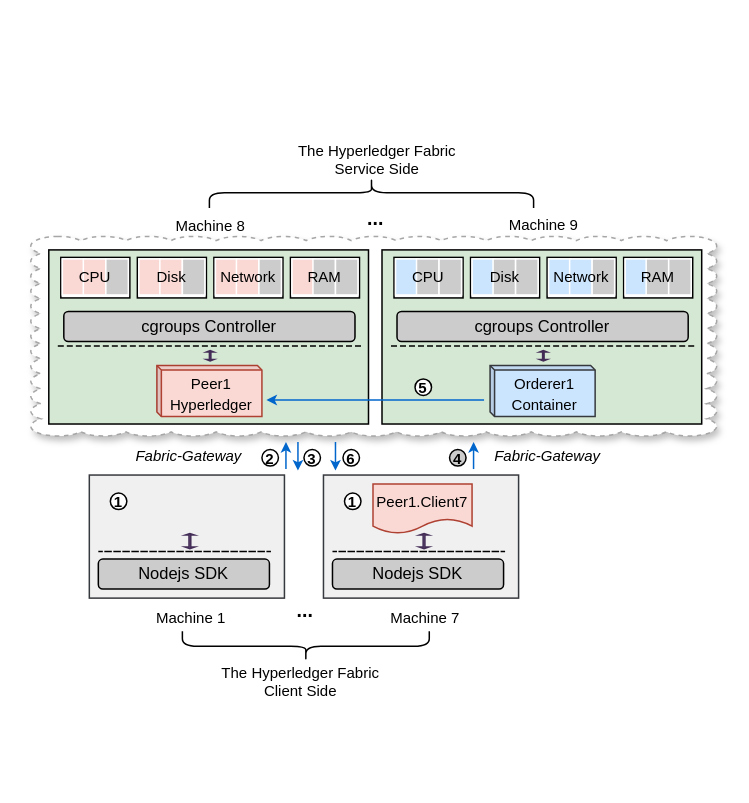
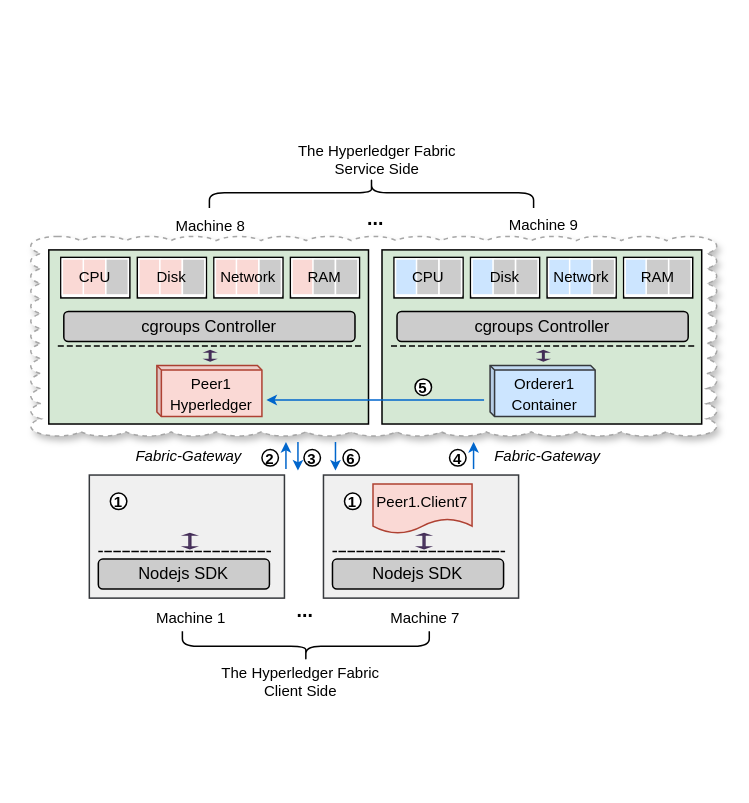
  <mxCell id="0" />
  <mxCell id="1" parent="0" />
  <mxCell id="2" value="" style="whiteSpace=wrap;html=1;shape=mxgraph.basic.cloud_rect;gradientColor=none;strokeColor=#A6A6A6;shadow=1;strokeWidth=1;perimeterSpacing=0;sketch=0;dashed=1;" parent="1" vertex="1"><mxGeometry x="20" y="157" width="457" height="133" as="geometry" /></mxCell>
  <mxCell id="3" value="&lt;font style=&quot;font-size: 10px;&quot;&gt;Machine 9&lt;/font&gt;" style="text;html=1;strokeColor=none;fillColor=none;align=center;verticalAlign=middle;whiteSpace=wrap;rounded=0;fontSize=10;" parent="1" vertex="1"><mxGeometry x="332" y="134" width="60" height="30" as="geometry" /></mxCell>
  <mxCell id="4" value="" style="rounded=0;whiteSpace=wrap;html=1;fillColor=#D5E8D4;" parent="1" vertex="1"><mxGeometry x="32" y="166" width="213" height="116" as="geometry" /></mxCell>
  <mxCell id="5" value="cgroups Controller" style="rounded=1;whiteSpace=wrap;html=1;fillColor=#CCCCCC;strokeColor=#000000;fontSize=11;" parent="1" vertex="1"><mxGeometry x="42" y="207" width="194" height="20" as="geometry" /></mxCell>
  <mxCell id="6" value="" style="endArrow=none;dashed=1;html=1;rounded=0;fontColor=#000000;shape=link;sketch=0;width=0;endSize=29;" parent="1" edge="1"><mxGeometry width="50" height="50" relative="1" as="geometry"><mxPoint x="240" y="230" as="sourcePoint" /><mxPoint x="38" y="230" as="targetPoint" /></mxGeometry></mxCell>
  <mxCell id="7" value="" style="html=1;shadow=0;dashed=0;align=center;verticalAlign=middle;shape=mxgraph.arrows2.twoWayArrow;dy=0.8;dx=1.0;fontColor=#ffffff;strokeColor=#432D57;fillColor=#76608a;direction=south;" parent="1" vertex="1"><mxGeometry x="137" y="233" width="5" height="7" as="geometry" /></mxCell>
  <mxCell id="8" value="" style="rounded=0;whiteSpace=wrap;html=1;shadow=0;labelBackgroundColor=none;fontSize=10;fontColor=#000000;strokeColor=#000000;fillColor=#FFFFFF;" parent="1" vertex="1"><mxGeometry x="40" y="171" width="46" height="27" as="geometry" /></mxCell>
  <mxCell id="9" value="" style="rounded=0;whiteSpace=wrap;html=1;shadow=0;fontSize=10;strokeColor=#FFFFFF;fillColor=#fad9d5;imageWidth=21;imageHeight=21;absoluteArcSize=1;" parent="1" vertex="1"><mxGeometry x="41" y="172" width="15" height="24" as="geometry" /></mxCell>
  <mxCell id="10" value="" style="rounded=0;whiteSpace=wrap;html=1;shadow=0;fontSize=10;strokeColor=#FFFFFF;fillColor=#fad9d5;imageWidth=21;imageHeight=21;absoluteArcSize=1;" parent="1" vertex="1"><mxGeometry x="55" y="172" width="15" height="24" as="geometry" /></mxCell>
  <mxCell id="11" value="" style="rounded=0;whiteSpace=wrap;html=1;shadow=0;fontSize=10;fontColor=#000000;strokeColor=#FFFFFF;fillColor=#CCCCCC;imageWidth=21;imageHeight=21;absoluteArcSize=1;" parent="1" vertex="1"><mxGeometry x="70" y="172" width="15" height="24" as="geometry" /></mxCell>
  <mxCell id="12" value="CPU" style="text;html=1;strokeColor=none;fillColor=none;align=center;verticalAlign=middle;whiteSpace=wrap;rounded=0;fontSize=10;" parent="1" vertex="1"><mxGeometry x="36" y="172" width="54" height="24" as="geometry" /></mxCell>
  <mxCell id="13" value="" style="rounded=0;whiteSpace=wrap;html=1;shadow=0;labelBackgroundColor=none;fontSize=10;fontColor=#000000;strokeColor=#000000;fillColor=#FFFFFF;" parent="1" vertex="1"><mxGeometry x="91" y="171" width="46" height="27" as="geometry" /></mxCell>
  <mxCell id="14" value="" style="rounded=0;whiteSpace=wrap;html=1;shadow=0;fontSize=10;strokeColor=#FFFFFF;fillColor=#fad9d5;imageWidth=21;imageHeight=21;absoluteArcSize=1;" parent="1" vertex="1"><mxGeometry x="92" y="172" width="15" height="24" as="geometry" /></mxCell>
  <mxCell id="15" value="" style="rounded=0;whiteSpace=wrap;html=1;shadow=0;fontSize=10;strokeColor=#FFFFFF;fillColor=#fad9d5;imageWidth=21;imageHeight=21;absoluteArcSize=1;" parent="1" vertex="1"><mxGeometry x="106" y="172" width="15" height="24" as="geometry" /></mxCell>
  <mxCell id="16" value="" style="rounded=0;whiteSpace=wrap;html=1;shadow=0;fontSize=10;fontColor=#000000;strokeColor=#FFFFFF;fillColor=#CCCCCC;imageWidth=21;imageHeight=21;absoluteArcSize=1;" parent="1" vertex="1"><mxGeometry x="121" y="172" width="15" height="24" as="geometry" /></mxCell>
  <mxCell id="17" value="Disk" style="text;html=1;strokeColor=none;fillColor=none;align=center;verticalAlign=middle;whiteSpace=wrap;rounded=0;fontSize=10;" parent="1" vertex="1"><mxGeometry x="87" y="172" width="54" height="24" as="geometry" /></mxCell>
  <mxCell id="18" value="" style="rounded=0;whiteSpace=wrap;html=1;shadow=0;labelBackgroundColor=none;fontSize=10;fontColor=#000000;strokeColor=#000000;fillColor=#FFFFFF;" parent="1" vertex="1"><mxGeometry x="142" y="171" width="46" height="27" as="geometry" /></mxCell>
  <mxCell id="19" value="" style="rounded=0;whiteSpace=wrap;html=1;shadow=0;fontSize=10;strokeColor=#FFFFFF;fillColor=#fad9d5;imageWidth=21;imageHeight=21;absoluteArcSize=1;" parent="1" vertex="1"><mxGeometry x="143" y="172" width="15" height="24" as="geometry" /></mxCell>
  <mxCell id="20" value="" style="rounded=0;whiteSpace=wrap;html=1;shadow=0;fontSize=10;strokeColor=#FFFFFF;fillColor=#fad9d5;imageWidth=21;imageHeight=21;absoluteArcSize=1;" parent="1" vertex="1"><mxGeometry x="157" y="172" width="15" height="24" as="geometry" /></mxCell>
  <mxCell id="21" value="" style="rounded=0;whiteSpace=wrap;html=1;shadow=0;fontSize=10;fontColor=#000000;strokeColor=#FFFFFF;fillColor=#CCCCCC;imageWidth=21;imageHeight=21;absoluteArcSize=1;" parent="1" vertex="1"><mxGeometry x="172" y="172" width="15" height="24" as="geometry" /></mxCell>
  <mxCell id="22" value="Network" style="text;html=1;strokeColor=none;fillColor=none;align=center;verticalAlign=middle;whiteSpace=wrap;rounded=0;fontSize=10;" parent="1" vertex="1"><mxGeometry x="138" y="172" width="54" height="24" as="geometry" /></mxCell>
  <mxCell id="23" value="&lt;font style=&quot;font-size: 10px;&quot;&gt;Peer1&lt;br style=&quot;&quot;&gt;Hyperledger&lt;/font&gt;" style="shape=cube;whiteSpace=wrap;html=1;boundedLbl=1;backgroundOutline=1;darkOpacity=0.05;darkOpacity2=0.1;shadow=0;size=3;fontSize=11;fillColor=#fad9d5;strokeColor=#ae4132;" parent="1" vertex="1"><mxGeometry x="104" y="243" width="70" height="34" as="geometry" /></mxCell>
  <mxCell id="24" value="&lt;font style=&quot;font-size: 10px;&quot;&gt;Machine 8&lt;/font&gt;" style="text;html=1;strokeColor=none;fillColor=none;align=center;verticalAlign=middle;whiteSpace=wrap;rounded=0;fontSize=10;" parent="1" vertex="1"><mxGeometry x="110" y="135" width="60" height="30" as="geometry" /></mxCell>
  <mxCell id="25" value="&lt;font style=&quot;font-size: 10px;&quot;&gt;The Hyperledger&amp;nbsp;Fabric &lt;br&gt;Service Side&lt;br&gt;&lt;/font&gt;" style="text;html=1;strokeColor=none;fillColor=none;align=center;verticalAlign=middle;whiteSpace=wrap;rounded=0;fontSize=8;" parent="1" vertex="1"><mxGeometry x="121" y="91" width="260" height="30" as="geometry" /></mxCell>
  <mxCell id="26" value="" style="rounded=0;whiteSpace=wrap;html=1;fillColor=#F0F0F0;strokeColor=#36393d;" parent="1" vertex="1"><mxGeometry x="215" y="316" width="130" height="82" as="geometry" /></mxCell>
  <mxCell id="27" value="Nodejs SDK" style="rounded=1;whiteSpace=wrap;html=1;fontSize=11;fillColor=#CCCCCC;strokeColor=#000000;" parent="1" vertex="1"><mxGeometry x="221" y="372" width="114" height="20" as="geometry" /></mxCell>
  <mxCell id="28" value="" style="endArrow=none;dashed=1;html=1;rounded=0;fontColor=#000000;shape=link;sketch=0;width=0;" parent="1" edge="1"><mxGeometry width="50" height="50" relative="1" as="geometry"><mxPoint x="336" y="367" as="sourcePoint" /><mxPoint x="221" y="367" as="targetPoint" /></mxGeometry></mxCell>
  <mxCell id="29" value="" style="html=1;shadow=0;dashed=0;align=center;verticalAlign=middle;shape=mxgraph.arrows2.twoWayArrow;dy=0.8;dx=1.0;fontColor=#ffffff;strokeColor=#432D57;fillColor=#76608a;direction=south;" parent="1" vertex="1"><mxGeometry x="279" y="355" width="6" height="10" as="geometry" /></mxCell>
  <mxCell id="30" value="&lt;font style=&quot;font-size: 10px;&quot;&gt;Peer1.Client7&lt;/font&gt;" style="shape=document;whiteSpace=wrap;html=1;boundedLbl=1;fillColor=#fad9d5;strokeColor=#ae4132;" parent="1" vertex="1"><mxGeometry x="248" y="322" width="66" height="33" as="geometry" /></mxCell>
  <mxCell id="31" value="&lt;font style=&quot;font-size: 10px;&quot;&gt;Machine 7&lt;/font&gt;" style="text;html=1;strokeColor=none;fillColor=none;align=center;verticalAlign=middle;whiteSpace=wrap;rounded=0;fontSize=10;" parent="1" vertex="1"><mxGeometry x="253" y="396" width="60" height="30" as="geometry" /></mxCell>
  <mxCell id="32" value="1" style="ellipse;whiteSpace=wrap;html=1;aspect=fixed;fontSize=10;strokeColor=#000000;fillColor=#FFFFFF;fontStyle=1" parent="1" vertex="1"><mxGeometry x="229" y="328" width="11" height="11" as="geometry" /></mxCell>
  <mxCell id="33" value="" style="rounded=0;whiteSpace=wrap;html=1;fillColor=#F0F0F0;strokeColor=#36393d;" parent="1" vertex="1"><mxGeometry x="59" y="316" width="130" height="82" as="geometry" /></mxCell>
  <mxCell id="34" value="Nodejs SDK" style="rounded=1;whiteSpace=wrap;html=1;fontSize=11;fillColor=#CCCCCC;strokeColor=#000000;" parent="1" vertex="1"><mxGeometry x="65" y="372" width="114" height="20" as="geometry" /></mxCell>
  <mxCell id="35" value="" style="endArrow=none;dashed=1;html=1;rounded=0;fontColor=#000000;shape=link;sketch=0;width=0;" parent="1" edge="1"><mxGeometry width="50" height="50" relative="1" as="geometry"><mxPoint x="180" y="367" as="sourcePoint" /><mxPoint x="65" y="367" as="targetPoint" /></mxGeometry></mxCell>
  <mxCell id="36" value="" style="html=1;shadow=0;dashed=0;align=center;verticalAlign=middle;shape=mxgraph.arrows2.twoWayArrow;dy=0.8;dx=1.0;fontColor=#ffffff;strokeColor=#432D57;fillColor=#76608a;direction=south;" parent="1" vertex="1"><mxGeometry x="123" y="355" width="6" height="10" as="geometry" /></mxCell>
  <mxCell id="37" value="&lt;font style=&quot;font-size: 10px;&quot;&gt;Machine 1&lt;/font&gt;" style="text;html=1;strokeColor=none;fillColor=none;align=center;verticalAlign=middle;whiteSpace=wrap;rounded=0;fontSize=10;" parent="1" vertex="1"><mxGeometry x="97" y="396" width="60" height="30" as="geometry" /></mxCell>
  <mxCell id="38" value="1" style="ellipse;whiteSpace=wrap;html=1;aspect=fixed;fontSize=10;strokeColor=#000000;fillColor=#FFFFFF;fontStyle=1" parent="1" vertex="1"><mxGeometry x="73" y="328" width="11" height="11" as="geometry" /></mxCell>
  <mxCell id="39" value="&lt;b&gt;&lt;font style=&quot;font-size: 13px;&quot;&gt;...&lt;/font&gt;&lt;/b&gt;" style="text;html=1;strokeColor=none;fillColor=none;align=center;verticalAlign=middle;whiteSpace=wrap;rounded=0;fontSize=10;" parent="1" vertex="1"><mxGeometry x="173" y="391" width="60" height="30" as="geometry" /></mxCell>
  <mxCell id="40" value="" style="endArrow=classic;html=1;rounded=0;fontSize=10;strokeColor=#0066CC;endSize=4;startSize=4;" parent="1" edge="1"><mxGeometry width="50" height="50" relative="1" as="geometry"><mxPoint x="315" y="312" as="sourcePoint" /><mxPoint x="315" y="294" as="targetPoint" /></mxGeometry></mxCell>
- <mxCell id="41" value="4" style="ellipse;whiteSpace=wrap;html=1;aspect=fixed;fontSize=10;strokeColor=#000000;fillColor=#cccccc;fontStyle=1;" parent="1" vertex="1"><mxGeometry x="299" y="299" width="11" height="11" as="geometry" /></mxCell>
+ <mxCell id="41" value="4" style="ellipse;whiteSpace=wrap;html=1;aspect=fixed;fontSize=10;strokeColor=#000000;fillColor=#FFFFFF;fontStyle=1" parent="1" vertex="1"><mxGeometry x="299" y="299" width="11" height="11" as="geometry" /></mxCell>
  <mxCell id="42" value="" style="endArrow=classic;html=1;rounded=0;fontSize=10;strokeColor=#0066CC;endSize=4;startSize=4;" parent="1" edge="1"><mxGeometry width="50" height="50" relative="1" as="geometry"><mxPoint x="190" y="312" as="sourcePoint" /><mxPoint x="190" y="294" as="targetPoint" /></mxGeometry></mxCell>
  <mxCell id="43" value="" style="endArrow=classic;html=1;rounded=0;fontSize=10;strokeColor=#0066CC;endSize=4;startSize=4;jumpSize=6;" parent="1" edge="1"><mxGeometry width="50" height="50" relative="1" as="geometry"><mxPoint x="198" y="294" as="sourcePoint" /><mxPoint x="198" y="313" as="targetPoint" /></mxGeometry></mxCell>
  <mxCell id="44" value="" style="endArrow=classic;html=1;rounded=0;fontSize=10;strokeColor=#0066CC;endSize=4;startSize=4;jumpSize=6;" parent="1" edge="1"><mxGeometry width="50" height="50" relative="1" as="geometry"><mxPoint x="223" y="294" as="sourcePoint" /><mxPoint x="223" y="313" as="targetPoint" /></mxGeometry></mxCell>
  <mxCell id="45" value="2" style="ellipse;whiteSpace=wrap;html=1;aspect=fixed;fontSize=10;strokeColor=#000000;fillColor=#FFFFFF;fontStyle=1" parent="1" vertex="1"><mxGeometry x="174" y="299" width="11" height="11" as="geometry" /></mxCell>
  <mxCell id="46" value="3" style="ellipse;whiteSpace=wrap;html=1;aspect=fixed;fontSize=10;strokeColor=#000000;fillColor=#FFFFFF;fontStyle=1" parent="1" vertex="1"><mxGeometry x="202" y="299" width="11" height="11" as="geometry" /></mxCell>
  <mxCell id="47" value="6" style="ellipse;whiteSpace=wrap;html=1;aspect=fixed;fontSize=10;strokeColor=#000000;fillColor=#FFFFFF;fontStyle=1" parent="1" vertex="1"><mxGeometry x="228" y="299" width="11" height="11" as="geometry" /></mxCell>
  <mxCell id="48" value="" style="rounded=0;whiteSpace=wrap;html=1;shadow=0;labelBackgroundColor=none;fontSize=10;fontColor=#000000;strokeColor=#000000;fillColor=#FFFFFF;" parent="1" vertex="1"><mxGeometry x="193" y="171" width="46" height="27" as="geometry" /></mxCell>
  <mxCell id="49" value="" style="rounded=0;whiteSpace=wrap;html=1;shadow=0;fontSize=10;strokeColor=#FFFFFF;fillColor=#fad9d5;imageWidth=21;imageHeight=21;absoluteArcSize=1;" parent="1" vertex="1"><mxGeometry x="194" y="172" width="15" height="24" as="geometry" /></mxCell>
  <mxCell id="50" value="" style="rounded=0;whiteSpace=wrap;html=1;shadow=0;fontSize=10;strokeColor=#FFFFFF;fillColor=#CCCCCC;imageWidth=21;imageHeight=21;absoluteArcSize=1;" parent="1" vertex="1"><mxGeometry x="208" y="172" width="15" height="24" as="geometry" /></mxCell>
  <mxCell id="51" value="" style="rounded=0;whiteSpace=wrap;html=1;shadow=0;fontSize=10;fontColor=#000000;strokeColor=#FFFFFF;fillColor=#CCCCCC;imageWidth=21;imageHeight=21;absoluteArcSize=1;" parent="1" vertex="1"><mxGeometry x="223" y="172" width="15" height="24" as="geometry" /></mxCell>
  <mxCell id="52" value="RAM" style="text;html=1;strokeColor=none;fillColor=none;align=center;verticalAlign=middle;whiteSpace=wrap;rounded=0;fontSize=10;" parent="1" vertex="1"><mxGeometry x="189" y="172" width="54" height="24" as="geometry" /></mxCell>
  <mxCell id="53" value="" style="rounded=0;whiteSpace=wrap;html=1;fillColor=#D5E8D4;" parent="1" vertex="1"><mxGeometry x="254" y="166" width="213" height="116" as="geometry" /></mxCell>
  <mxCell id="54" value="cgroups Controller" style="rounded=1;whiteSpace=wrap;html=1;fillColor=#CCCCCC;strokeColor=#000000;fontSize=11;" parent="1" vertex="1"><mxGeometry x="264" y="207" width="194" height="20" as="geometry" /></mxCell>
  <mxCell id="55" value="" style="endArrow=none;dashed=1;html=1;rounded=0;fontColor=#000000;shape=link;sketch=0;width=0;endSize=29;" parent="1" edge="1"><mxGeometry width="50" height="50" relative="1" as="geometry"><mxPoint x="462" y="230" as="sourcePoint" /><mxPoint x="260" y="230" as="targetPoint" /></mxGeometry></mxCell>
  <mxCell id="56" value="" style="html=1;shadow=0;dashed=0;align=center;verticalAlign=middle;shape=mxgraph.arrows2.twoWayArrow;dy=0.8;dx=1.0;fontColor=#ffffff;strokeColor=#432D57;fillColor=#76608a;direction=south;" parent="1" vertex="1"><mxGeometry x="359" y="233" width="5" height="7" as="geometry" /></mxCell>
  <mxCell id="57" value="" style="rounded=0;whiteSpace=wrap;html=1;shadow=0;labelBackgroundColor=none;fontSize=10;fontColor=#000000;strokeColor=#000000;fillColor=#FFFFFF;" parent="1" vertex="1"><mxGeometry x="262" y="171" width="46" height="27" as="geometry" /></mxCell>
  <mxCell id="58" value="" style="rounded=0;whiteSpace=wrap;html=1;shadow=0;fontSize=10;strokeColor=#FFFFFF;fillColor=#CCE5FF;imageWidth=21;imageHeight=21;absoluteArcSize=1;" parent="1" vertex="1"><mxGeometry x="263" y="172" width="15" height="24" as="geometry" /></mxCell>
  <mxCell id="59" value="" style="rounded=0;whiteSpace=wrap;html=1;shadow=0;fontSize=10;strokeColor=#FFFFFF;fillColor=#CCCCCC;imageWidth=21;imageHeight=21;absoluteArcSize=1;" parent="1" vertex="1"><mxGeometry x="277" y="172" width="15" height="24" as="geometry" /></mxCell>
  <mxCell id="60" value="" style="rounded=0;whiteSpace=wrap;html=1;shadow=0;fontSize=10;fontColor=#000000;strokeColor=#FFFFFF;fillColor=#CCCCCC;imageWidth=21;imageHeight=21;absoluteArcSize=1;" parent="1" vertex="1"><mxGeometry x="292" y="172" width="15" height="24" as="geometry" /></mxCell>
  <mxCell id="61" value="CPU" style="text;html=1;strokeColor=none;fillColor=none;align=center;verticalAlign=middle;whiteSpace=wrap;rounded=0;fontSize=10;" parent="1" vertex="1"><mxGeometry x="258" y="172" width="54" height="24" as="geometry" /></mxCell>
  <mxCell id="62" value="" style="rounded=0;whiteSpace=wrap;html=1;shadow=0;labelBackgroundColor=none;fontSize=10;fontColor=#000000;strokeColor=#000000;fillColor=#FFFFFF;" parent="1" vertex="1"><mxGeometry x="313" y="171" width="46" height="27" as="geometry" /></mxCell>
  <mxCell id="63" value="" style="rounded=0;whiteSpace=wrap;html=1;shadow=0;fontSize=10;strokeColor=#FFFFFF;fillColor=#CCE5FF;imageWidth=21;imageHeight=21;absoluteArcSize=1;" parent="1" vertex="1"><mxGeometry x="314" y="172" width="15" height="24" as="geometry" /></mxCell>
  <mxCell id="64" value="" style="rounded=0;whiteSpace=wrap;html=1;shadow=0;fontSize=10;strokeColor=#FFFFFF;fillColor=#CCCCCC;imageWidth=21;imageHeight=21;absoluteArcSize=1;" parent="1" vertex="1"><mxGeometry x="328" y="172" width="15" height="24" as="geometry" /></mxCell>
  <mxCell id="65" value="" style="rounded=0;whiteSpace=wrap;html=1;shadow=0;fontSize=10;fontColor=#000000;strokeColor=#FFFFFF;fillColor=#CCCCCC;imageWidth=21;imageHeight=21;absoluteArcSize=1;" parent="1" vertex="1"><mxGeometry x="343" y="172" width="15" height="24" as="geometry" /></mxCell>
  <mxCell id="66" value="Disk" style="text;html=1;strokeColor=none;fillColor=none;align=center;verticalAlign=middle;whiteSpace=wrap;rounded=0;fontSize=10;" parent="1" vertex="1"><mxGeometry x="309" y="172" width="54" height="24" as="geometry" /></mxCell>
  <mxCell id="67" value="" style="rounded=0;whiteSpace=wrap;html=1;shadow=0;labelBackgroundColor=none;fontSize=10;fontColor=#000000;strokeColor=#000000;fillColor=#FFFFFF;" parent="1" vertex="1"><mxGeometry x="364" y="171" width="46" height="27" as="geometry" /></mxCell>
  <mxCell id="68" value="" style="rounded=0;whiteSpace=wrap;html=1;shadow=0;fontSize=10;strokeColor=#FFFFFF;fillColor=#CCE5FF;imageWidth=21;imageHeight=21;absoluteArcSize=1;" parent="1" vertex="1"><mxGeometry x="365" y="172" width="15" height="24" as="geometry" /></mxCell>
  <mxCell id="69" value="" style="rounded=0;whiteSpace=wrap;html=1;shadow=0;fontSize=10;strokeColor=#FFFFFF;fillColor=#CCE5FF;imageWidth=21;imageHeight=21;absoluteArcSize=1;" parent="1" vertex="1"><mxGeometry x="379" y="172" width="15" height="24" as="geometry" /></mxCell>
  <mxCell id="70" value="" style="rounded=0;whiteSpace=wrap;html=1;shadow=0;fontSize=10;fontColor=#000000;strokeColor=#FFFFFF;fillColor=#CCCCCC;imageWidth=21;imageHeight=21;absoluteArcSize=1;" parent="1" vertex="1"><mxGeometry x="394" y="172" width="15" height="24" as="geometry" /></mxCell>
  <mxCell id="71" value="Network" style="text;html=1;strokeColor=none;fillColor=none;align=center;verticalAlign=middle;whiteSpace=wrap;rounded=0;fontSize=10;" parent="1" vertex="1"><mxGeometry x="360" y="172" width="54" height="24" as="geometry" /></mxCell>
  <mxCell id="72" value="&lt;font style=&quot;font-size: 10px;&quot;&gt;Orderer1&lt;br style=&quot;&quot;&gt;Container&lt;/font&gt;" style="shape=cube;whiteSpace=wrap;html=1;boundedLbl=1;backgroundOutline=1;darkOpacity=0.05;darkOpacity2=0.1;shadow=0;size=3;fontSize=11;fillColor=#cce5ff;strokeColor=#36393d;" parent="1" vertex="1"><mxGeometry x="326" y="243" width="70" height="34" as="geometry" /></mxCell>
  <mxCell id="73" value="" style="rounded=0;whiteSpace=wrap;html=1;shadow=0;labelBackgroundColor=none;fontSize=10;fontColor=#000000;strokeColor=#000000;fillColor=#FFFFFF;" parent="1" vertex="1"><mxGeometry x="415" y="171" width="46" height="27" as="geometry" /></mxCell>
  <mxCell id="74" value="" style="rounded=0;whiteSpace=wrap;html=1;shadow=0;fontSize=10;strokeColor=#FFFFFF;fillColor=#CCE5FF;imageWidth=21;imageHeight=21;absoluteArcSize=1;" parent="1" vertex="1"><mxGeometry x="416" y="172" width="15" height="24" as="geometry" /></mxCell>
  <mxCell id="75" value="" style="rounded=0;whiteSpace=wrap;html=1;shadow=0;fontSize=10;strokeColor=#FFFFFF;fillColor=#CCCCCC;imageWidth=21;imageHeight=21;absoluteArcSize=1;" parent="1" vertex="1"><mxGeometry x="430" y="172" width="15" height="24" as="geometry" /></mxCell>
  <mxCell id="76" value="" style="rounded=0;whiteSpace=wrap;html=1;shadow=0;fontSize=10;fontColor=#000000;strokeColor=#FFFFFF;fillColor=#CCCCCC;imageWidth=21;imageHeight=21;absoluteArcSize=1;" parent="1" vertex="1"><mxGeometry x="445" y="172" width="15" height="24" as="geometry" /></mxCell>
  <mxCell id="77" value="RAM" style="text;html=1;strokeColor=none;fillColor=none;align=center;verticalAlign=middle;whiteSpace=wrap;rounded=0;fontSize=10;" parent="1" vertex="1"><mxGeometry x="411" y="172" width="54" height="24" as="geometry" /></mxCell>
  <mxCell id="78" value="" style="endArrow=classic;html=1;rounded=0;fontSize=10;strokeColor=#0066CC;endSize=4;startSize=4;jumpSize=6;" parent="1" edge="1"><mxGeometry width="50" height="50" relative="1" as="geometry"><mxPoint x="322" y="266" as="sourcePoint" /><mxPoint x="177" y="266" as="targetPoint" /></mxGeometry></mxCell>
  <mxCell id="79" value="5" style="ellipse;whiteSpace=wrap;html=1;aspect=fixed;fontSize=10;strokeColor=#000000;fillColor=#FFFFFF;fontStyle=1" parent="1" vertex="1"><mxGeometry x="276" y="252" width="11" height="11" as="geometry" /></mxCell>
  <mxCell id="80" value="&lt;span style=&quot;font-size: 10px;&quot;&gt;&lt;i&gt;Fabric-Gateway&lt;/i&gt;&lt;/span&gt;" style="text;html=1;strokeColor=none;fillColor=none;align=center;verticalAlign=middle;whiteSpace=wrap;rounded=0;fontSize=8;" parent="1" vertex="1"><mxGeometry x="81" y="288" width="89" height="30" as="geometry" /></mxCell>
  <mxCell id="81" value="&lt;span style=&quot;font-size: 10px;&quot;&gt;&lt;i&gt;Fabric-Gateway&lt;/i&gt;&lt;/span&gt;" style="text;html=1;strokeColor=none;fillColor=none;align=center;verticalAlign=middle;whiteSpace=wrap;rounded=0;fontSize=8;" parent="1" vertex="1"><mxGeometry x="320" y="288" width="89" height="30" as="geometry" /></mxCell>
  <mxCell id="82" value="&lt;font style=&quot;font-size: 10px;&quot;&gt;The Hyperledger&amp;nbsp;Fabric&lt;br&gt;Client Side&lt;br&gt;&lt;/font&gt;" style="text;html=1;strokeColor=none;fillColor=none;align=center;verticalAlign=middle;whiteSpace=wrap;rounded=0;fontSize=8;" parent="1" vertex="1"><mxGeometry x="132" y="439" width="136" height="30" as="geometry" /></mxCell>
  <mxCell id="83" value="" style="shape=curlyBracket;whiteSpace=wrap;html=1;rounded=1;labelPosition=left;verticalLabelPosition=middle;align=right;verticalAlign=middle;rotation=90;" vertex="1" parent="1"><mxGeometry x="237" y="20" width="20" height="216" as="geometry" /></mxCell>
  <mxCell id="84" value="" style="shape=curlyBracket;whiteSpace=wrap;html=1;rounded=1;labelPosition=left;verticalLabelPosition=middle;align=right;verticalAlign=middle;rotation=90;flipV=0;flipH=1;" vertex="1" parent="1"><mxGeometry x="193.25" y="347.75" width="20" height="164.5" as="geometry" /></mxCell>
  <mxCell id="85" value="&lt;b&gt;&lt;font style=&quot;font-size: 13px;&quot;&gt;...&lt;/font&gt;&lt;/b&gt;" style="text;html=1;strokeColor=none;fillColor=none;align=center;verticalAlign=middle;whiteSpace=wrap;rounded=0;fontSize=10;" vertex="1" parent="1"><mxGeometry x="220" y="130" width="60" height="30" as="geometry" /></mxCell>
